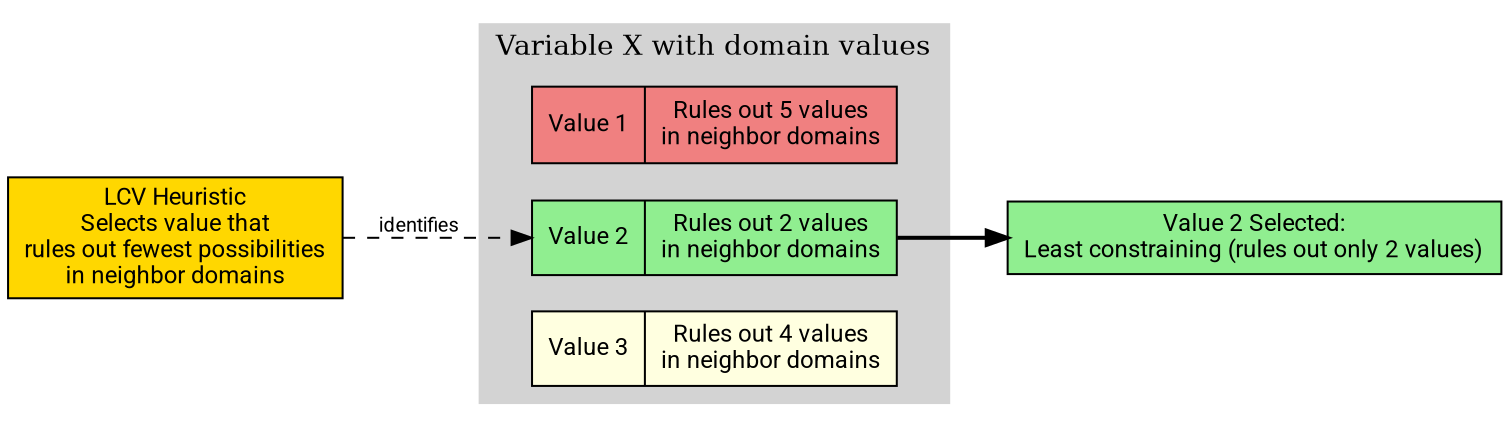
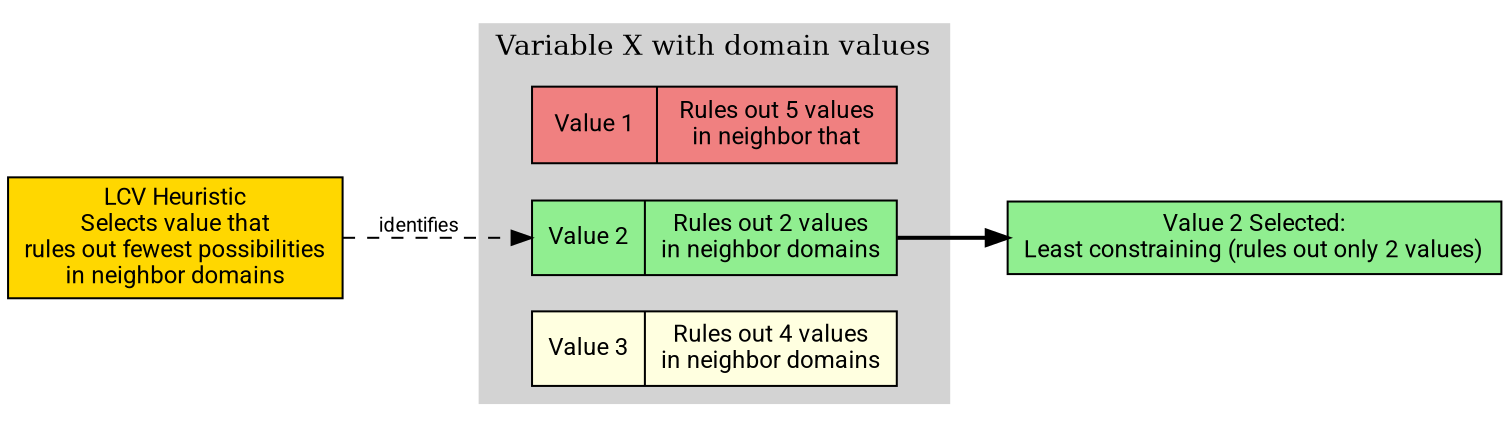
  digraph {
    rankdir=LR
    node [fillcolor=lightgreen fontname=Roboto fontsize=12 shape=record style=filled]
    edge [fontname=Roboto fontsize=10]
-   n1 [fillcolor=lightcoral label="{Value 1|Rules out 5 values\nin neighbor domains}"]
+   n1 [fillcolor=lightcoral label="{Value 1|Rules out 5 values\nin neighbor that}"]
    n2 [label="{Value 2|Rules out 2 values\nin neighbor domains}"]
    n3 [fillcolor=lightyellow label="{Value 3|Rules out 4 values\nin neighbor domains}"]
    n4 [label="Value 2 Selected:\nLeast constraining (rules out only 2 values)" shape=box]
    n5 [fillcolor=gold label="LCV Heuristic\nSelects value that\nrules out fewest possibilities\nin neighbor domains" shape=box]
    subgraph cluster_1 {
      color=lightgrey
      label="Variable X with domain values"
      style=filled
      n1
      n2
      n3
    }
    n2 -> n4 [style=bold]
    n5 -> n2 [label=identifies style=dashed]
  }
